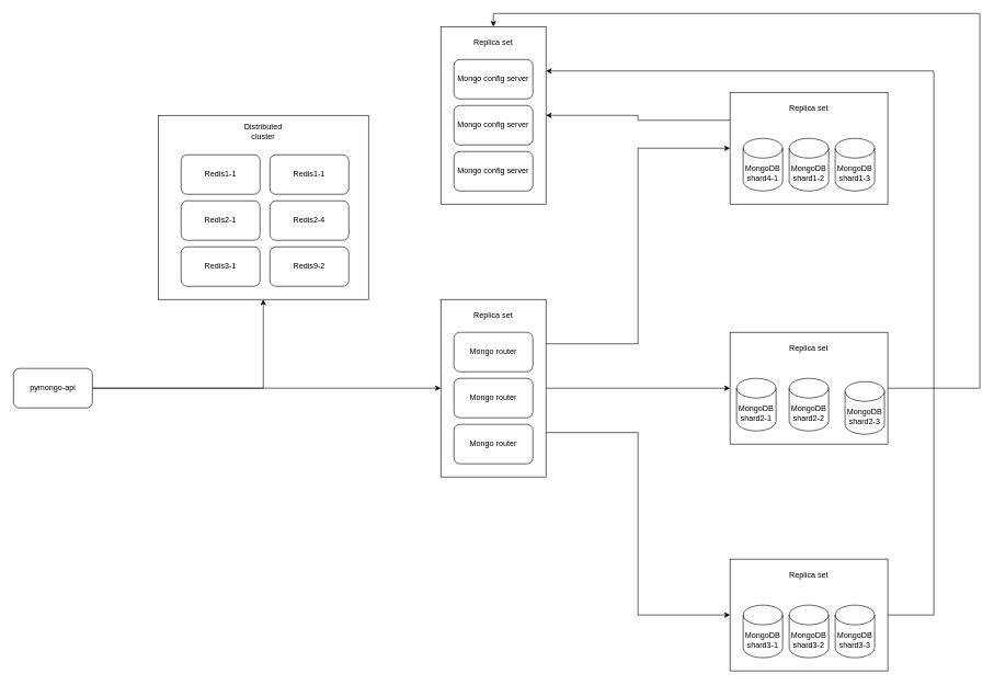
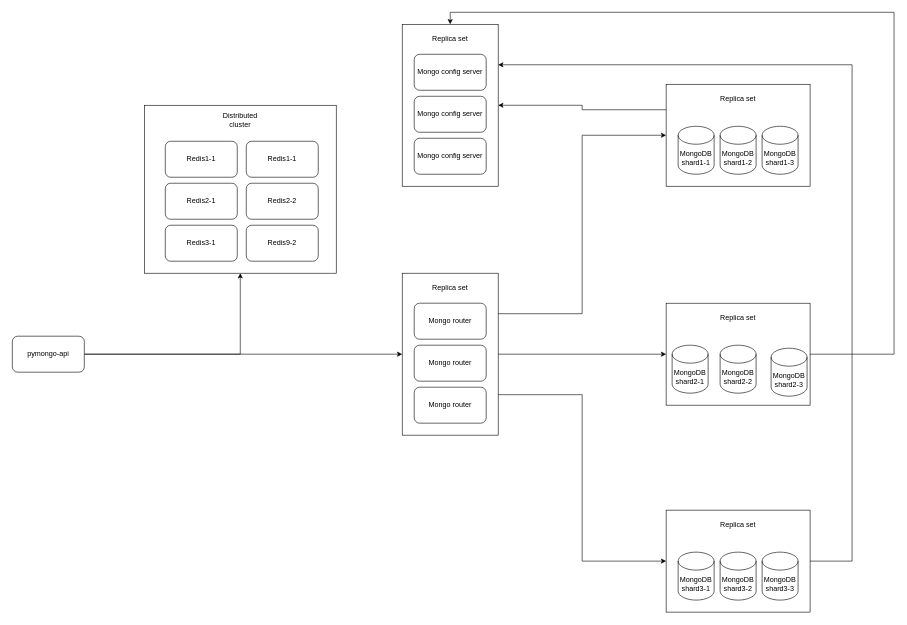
  <mxCell id="0" />
  <mxCell id="1" parent="0" />
  <mxCell id="2" style="edgeStyle=orthogonalEdgeStyle;rounded=0;orthogonalLoop=1;jettySize=auto;html=1;entryX=0.5;entryY=1;entryDx=0;entryDy=0;" edge="1" parent="1" source="4" target="42"><mxGeometry relative="1" as="geometry" /></mxCell>
  <mxCell id="3" style="edgeStyle=orthogonalEdgeStyle;rounded=0;orthogonalLoop=1;jettySize=auto;html=1;entryX=0;entryY=0.5;entryDx=0;entryDy=0;" edge="1" parent="1" source="4" target="30"><mxGeometry relative="1" as="geometry" /></mxCell>
  <mxCell id="4" value="pymongo-api" style="rounded=1;whiteSpace=wrap;html=1;" parent="1" vertex="1"><mxGeometry x="20" y="560" width="120" height="60" as="geometry" /></mxCell>
  <mxCell id="5" value="" style="group" vertex="1" connectable="0" parent="1"><mxGeometry x="1110" y="850" width="240" height="170" as="geometry" /></mxCell>
  <mxCell id="6" value="" style="rounded=0;whiteSpace=wrap;html=1;" vertex="1" parent="5"><mxGeometry width="240" height="170" as="geometry" /></mxCell>
  <mxCell id="7" value="MongoDB&lt;div&gt;shard3-1&lt;/div&gt;" style="shape=cylinder3;whiteSpace=wrap;html=1;boundedLbl=1;backgroundOutline=1;size=15;" vertex="1" parent="5"><mxGeometry x="20" y="70" width="60" height="80" as="geometry" /></mxCell>
  <mxCell id="8" value="MongoDB&lt;div&gt;shard3-2&lt;/div&gt;" style="shape=cylinder3;whiteSpace=wrap;html=1;boundedLbl=1;backgroundOutline=1;size=15;" vertex="1" parent="5"><mxGeometry x="90" y="70" width="60" height="80" as="geometry" /></mxCell>
  <mxCell id="9" value="MongoDB&lt;div&gt;shard3-3&lt;/div&gt;" style="shape=cylinder3;whiteSpace=wrap;html=1;boundedLbl=1;backgroundOutline=1;size=15;" vertex="1" parent="5"><mxGeometry x="160" y="70" width="60" height="80" as="geometry" /></mxCell>
  <mxCell id="10" value="Replica set" style="text;html=1;align=center;verticalAlign=middle;whiteSpace=wrap;rounded=0;" vertex="1" parent="5"><mxGeometry x="75" y="10" width="90" height="30" as="geometry" /></mxCell>
  <mxCell id="11" value="" style="group" vertex="1" connectable="0" parent="1"><mxGeometry x="1110" y="505" width="240" height="170" as="geometry" /></mxCell>
  <mxCell id="12" value="" style="rounded=0;whiteSpace=wrap;html=1;" vertex="1" parent="11"><mxGeometry width="240" height="170" as="geometry" /></mxCell>
  <mxCell id="13" value="MongoDB&lt;br&gt;shard2-1" style="shape=cylinder3;whiteSpace=wrap;html=1;boundedLbl=1;backgroundOutline=1;size=15;" parent="11" vertex="1"><mxGeometry x="10" y="70" width="60" height="80" as="geometry" /></mxCell>
  <mxCell id="14" value="MongoDB&lt;br&gt;shard2-2" style="shape=cylinder3;whiteSpace=wrap;html=1;boundedLbl=1;backgroundOutline=1;size=15;" vertex="1" parent="11"><mxGeometry x="90" y="70" width="60" height="80" as="geometry" /></mxCell>
  <mxCell id="15" value="MongoDB&lt;br&gt;shard2-3" style="shape=cylinder3;whiteSpace=wrap;html=1;boundedLbl=1;backgroundOutline=1;size=15;" vertex="1" parent="11"><mxGeometry x="175" y="75" width="60" height="80" as="geometry" /></mxCell>
  <mxCell id="16" value="Replica set" style="text;html=1;align=center;verticalAlign=middle;whiteSpace=wrap;rounded=0;" vertex="1" parent="11"><mxGeometry x="75" y="10" width="90" height="30" as="geometry" /></mxCell>
  <mxCell id="17" value="" style="group" vertex="1" connectable="0" parent="1"><mxGeometry x="1110" y="140" width="240" height="170" as="geometry" /></mxCell>
  <mxCell id="18" value="" style="rounded=0;whiteSpace=wrap;html=1;" vertex="1" parent="17"><mxGeometry width="240" height="170" as="geometry" /></mxCell>
- <mxCell id="19" value="MongoDB&lt;div&gt;shard4-1&lt;/div&gt;" style="shape=cylinder3;whiteSpace=wrap;html=1;boundedLbl=1;backgroundOutline=1;size=15;" vertex="1" parent="17"><mxGeometry x="20" y="70" width="60" height="80" as="geometry" /></mxCell>
+ <mxCell id="19" value="MongoDB&lt;div&gt;shard1-1&lt;/div&gt;" style="shape=cylinder3;whiteSpace=wrap;html=1;boundedLbl=1;backgroundOutline=1;size=15;" vertex="1" parent="17"><mxGeometry x="20" y="70" width="60" height="80" as="geometry" /></mxCell>
  <mxCell id="20" value="MongoDB&lt;div&gt;shard1-2&lt;/div&gt;" style="shape=cylinder3;whiteSpace=wrap;html=1;boundedLbl=1;backgroundOutline=1;size=15;" vertex="1" parent="17"><mxGeometry x="90" y="70" width="60" height="80" as="geometry" /></mxCell>
  <mxCell id="21" value="MongoDB&lt;div&gt;shard1-3&lt;/div&gt;" style="shape=cylinder3;whiteSpace=wrap;html=1;boundedLbl=1;backgroundOutline=1;size=15;" vertex="1" parent="17"><mxGeometry x="160" y="70" width="60" height="80" as="geometry" /></mxCell>
  <mxCell id="22" value="Replica set" style="text;html=1;align=center;verticalAlign=middle;whiteSpace=wrap;rounded=0;" vertex="1" parent="17"><mxGeometry x="75" y="10" width="90" height="30" as="geometry" /></mxCell>
  <mxCell id="23" value="" style="group" vertex="1" connectable="0" parent="1"><mxGeometry x="670" y="40" width="160" height="270" as="geometry" /></mxCell>
  <mxCell id="24" value="" style="rounded=0;whiteSpace=wrap;html=1;" vertex="1" parent="23"><mxGeometry width="160" height="270" as="geometry" /></mxCell>
  <mxCell id="25" value="Mongo config server" style="rounded=1;whiteSpace=wrap;html=1;" vertex="1" parent="23"><mxGeometry x="20" y="50" width="120" height="60" as="geometry" /></mxCell>
  <mxCell id="26" value="Mongo config server" style="rounded=1;whiteSpace=wrap;html=1;" vertex="1" parent="23"><mxGeometry x="20" y="120" width="120" height="60" as="geometry" /></mxCell>
  <mxCell id="27" value="Mongo config server" style="rounded=1;whiteSpace=wrap;html=1;" vertex="1" parent="23"><mxGeometry x="20" y="190" width="120" height="60" as="geometry" /></mxCell>
  <mxCell id="28" value="Replica set" style="text;html=1;align=center;verticalAlign=middle;whiteSpace=wrap;rounded=0;" vertex="1" parent="23"><mxGeometry x="35" y="10" width="90" height="30" as="geometry" /></mxCell>
  <mxCell id="29" value="" style="group" vertex="1" connectable="0" parent="1"><mxGeometry x="670" y="455" width="160" height="270" as="geometry" /></mxCell>
  <mxCell id="30" value="" style="rounded=0;whiteSpace=wrap;html=1;" vertex="1" parent="29"><mxGeometry width="160" height="270" as="geometry" /></mxCell>
  <mxCell id="31" value="Mongo router" style="rounded=1;whiteSpace=wrap;html=1;" vertex="1" parent="29"><mxGeometry x="20" y="50" width="120" height="60" as="geometry" /></mxCell>
  <mxCell id="32" value="Mongo router" style="rounded=1;whiteSpace=wrap;html=1;" vertex="1" parent="29"><mxGeometry x="20" y="120" width="120" height="60" as="geometry" /></mxCell>
  <mxCell id="33" value="Mongo router" style="rounded=1;whiteSpace=wrap;html=1;" vertex="1" parent="29"><mxGeometry x="20" y="190" width="120" height="60" as="geometry" /></mxCell>
  <mxCell id="34" value="Replica set" style="text;html=1;align=center;verticalAlign=middle;whiteSpace=wrap;rounded=0;" vertex="1" parent="29"><mxGeometry x="35" y="10" width="90" height="30" as="geometry" /></mxCell>
  <mxCell id="35" style="edgeStyle=orthogonalEdgeStyle;rounded=0;orthogonalLoop=1;jettySize=auto;html=1;entryX=0;entryY=0.5;entryDx=0;entryDy=0;" edge="1" parent="1" source="30" target="12"><mxGeometry relative="1" as="geometry" /></mxCell>
  <mxCell id="36" style="edgeStyle=orthogonalEdgeStyle;rounded=0;orthogonalLoop=1;jettySize=auto;html=1;exitX=1;exitY=0.25;exitDx=0;exitDy=0;entryX=0;entryY=0.5;entryDx=0;entryDy=0;" edge="1" parent="1" source="30" target="18"><mxGeometry relative="1" as="geometry" /></mxCell>
  <mxCell id="37" style="edgeStyle=orthogonalEdgeStyle;rounded=0;orthogonalLoop=1;jettySize=auto;html=1;exitX=1;exitY=0.75;exitDx=0;exitDy=0;entryX=0;entryY=0.5;entryDx=0;entryDy=0;" edge="1" parent="1" source="30" target="6"><mxGeometry relative="1" as="geometry" /></mxCell>
  <mxCell id="38" style="edgeStyle=orthogonalEdgeStyle;rounded=0;orthogonalLoop=1;jettySize=auto;html=1;exitX=1;exitY=0.5;exitDx=0;exitDy=0;entryX=0.5;entryY=0;entryDx=0;entryDy=0;" edge="1" parent="1" source="12" target="24"><mxGeometry relative="1" as="geometry"><Array as="points"><mxPoint x="1490" y="590" /><mxPoint x="1490" y="20" /><mxPoint x="750" y="20" /></Array></mxGeometry></mxCell>
  <mxCell id="39" style="edgeStyle=orthogonalEdgeStyle;rounded=0;orthogonalLoop=1;jettySize=auto;html=1;exitX=1;exitY=0.5;exitDx=0;exitDy=0;entryX=1;entryY=0.25;entryDx=0;entryDy=0;" edge="1" parent="1" source="6" target="24"><mxGeometry relative="1" as="geometry"><Array as="points"><mxPoint x="1420" y="935" /><mxPoint x="1420" y="107" /></Array></mxGeometry></mxCell>
  <mxCell id="40" style="edgeStyle=orthogonalEdgeStyle;rounded=0;orthogonalLoop=1;jettySize=auto;html=1;exitX=0;exitY=0.25;exitDx=0;exitDy=0;entryX=1;entryY=0.5;entryDx=0;entryDy=0;" edge="1" parent="1" source="18" target="24"><mxGeometry relative="1" as="geometry" /></mxCell>
  <mxCell id="41" value="" style="group" vertex="1" connectable="0" parent="1"><mxGeometry x="240" y="175" width="320" height="280" as="geometry" /></mxCell>
  <mxCell id="42" value="" style="rounded=0;whiteSpace=wrap;html=1;container=0;" vertex="1" parent="41"><mxGeometry width="320" height="280" as="geometry" /></mxCell>
  <mxCell id="43" value="Redis3-1" style="rounded=1;whiteSpace=wrap;html=1;container=0;" vertex="1" parent="41"><mxGeometry x="35" y="200" width="120" height="60" as="geometry" /></mxCell>
  <mxCell id="44" value="Redis2-1" style="rounded=1;whiteSpace=wrap;html=1;container=0;" vertex="1" parent="41"><mxGeometry x="35" y="130" width="120" height="60" as="geometry" /></mxCell>
  <mxCell id="45" value="Redis1-1" style="rounded=1;whiteSpace=wrap;html=1;container=0;" vertex="1" parent="41"><mxGeometry x="35" y="60" width="120" height="60" as="geometry" /></mxCell>
  <mxCell id="46" value="Distributed cluster" style="text;html=1;align=center;verticalAlign=middle;whiteSpace=wrap;rounded=0;container=0;" vertex="1" parent="41"><mxGeometry x="130" y="10" width="60" height="30" as="geometry" /></mxCell>
  <mxCell id="47" value="Redis1-1" style="rounded=1;whiteSpace=wrap;html=1;container=0;" vertex="1" parent="41"><mxGeometry x="170" y="60" width="120" height="60" as="geometry" /></mxCell>
- <mxCell id="48" value="Redis2-4" style="rounded=1;whiteSpace=wrap;html=1;container=0;" vertex="1" parent="41"><mxGeometry x="170" y="130" width="120" height="60" as="geometry" /></mxCell>
+ <mxCell id="48" value="Redis2-2" style="rounded=1;whiteSpace=wrap;html=1;container=0;" vertex="1" parent="41"><mxGeometry x="170" y="130" width="120" height="60" as="geometry" /></mxCell>
  <mxCell id="49" value="Redis9-2" style="rounded=1;whiteSpace=wrap;html=1;container=0;" vertex="1" parent="41"><mxGeometry x="170" y="200" width="120" height="60" as="geometry" /></mxCell>
